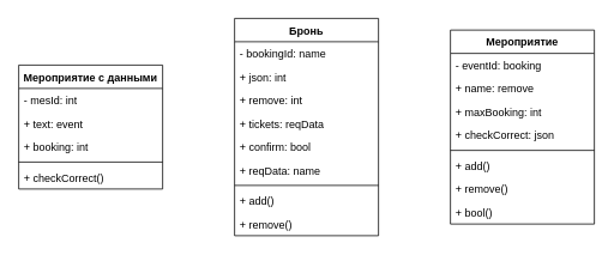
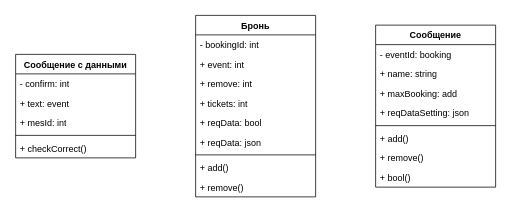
  <mxCell id="0" />
  <mxCell id="1" parent="0" />
- <mxCell id="2" value="Мероприятие" style="swimlane;fontStyle=1;align=center;verticalAlign=top;childLayout=stackLayout;horizontal=1;startSize=26;horizontalStack=0;resizeParent=1;resizeParentMax=0;resizeLast=0;collapsible=1;marginBottom=0;whiteSpace=wrap;html=1;" parent="1" vertex="1"><mxGeometry x="500" y="33" width="160" height="216" as="geometry" /></mxCell>
+ <mxCell id="2" value="Сообщение" style="swimlane;fontStyle=1;align=center;verticalAlign=top;childLayout=stackLayout;horizontal=1;startSize=26;horizontalStack=0;resizeParent=1;resizeParentMax=0;resizeLast=0;collapsible=1;marginBottom=0;whiteSpace=wrap;html=1;" parent="1" vertex="1"><mxGeometry x="500" y="33" width="160" height="216" as="geometry" /></mxCell>
  <mxCell id="3" value="- eventId: booking" style="text;strokeColor=none;fillColor=none;align=left;verticalAlign=top;spacingLeft=4;spacingRight=4;overflow=hidden;rotatable=0;points=[[0,0.5],[1,0.5]];portConstraint=eastwest;whiteSpace=wrap;html=1;" parent="2" vertex="1"><mxGeometry y="26" width="160" height="26" as="geometry" /></mxCell>
- <mxCell id="4" value="+ name: remove" style="text;strokeColor=none;fillColor=none;align=left;verticalAlign=top;spacingLeft=4;spacingRight=4;overflow=hidden;rotatable=0;points=[[0,0.5],[1,0.5]];portConstraint=eastwest;whiteSpace=wrap;html=1;" parent="2" vertex="1"><mxGeometry y="52" width="160" height="26" as="geometry" /></mxCell>
- <mxCell id="5" value="+ maxBooking: int" style="text;strokeColor=none;fillColor=none;align=left;verticalAlign=top;spacingLeft=4;spacingRight=4;overflow=hidden;rotatable=0;points=[[0,0.5],[1,0.5]];portConstraint=eastwest;whiteSpace=wrap;html=1;" parent="2" vertex="1"><mxGeometry y="78" width="160" height="26" as="geometry" /></mxCell>
- <mxCell id="6" value="+ checkCorrect: json" style="text;strokeColor=none;fillColor=none;align=left;verticalAlign=top;spacingLeft=4;spacingRight=4;overflow=hidden;rotatable=0;points=[[0,0.5],[1,0.5]];portConstraint=eastwest;whiteSpace=wrap;html=1;" parent="2" vertex="1"><mxGeometry y="104" width="160" height="26" as="geometry" /></mxCell>
+ <mxCell id="4" value="+ name: string" style="text;strokeColor=none;fillColor=none;align=left;verticalAlign=top;spacingLeft=4;spacingRight=4;overflow=hidden;rotatable=0;points=[[0,0.5],[1,0.5]];portConstraint=eastwest;whiteSpace=wrap;html=1;" parent="2" vertex="1"><mxGeometry y="52" width="160" height="26" as="geometry" /></mxCell>
+ <mxCell id="5" value="+ maxBooking: add" style="text;strokeColor=none;fillColor=none;align=left;verticalAlign=top;spacingLeft=4;spacingRight=4;overflow=hidden;rotatable=0;points=[[0,0.5],[1,0.5]];portConstraint=eastwest;whiteSpace=wrap;html=1;" parent="2" vertex="1"><mxGeometry y="78" width="160" height="26" as="geometry" /></mxCell>
+ <mxCell id="6" value="+ reqDataSetting: json" style="text;strokeColor=none;fillColor=none;align=left;verticalAlign=top;spacingLeft=4;spacingRight=4;overflow=hidden;rotatable=0;points=[[0,0.5],[1,0.5]];portConstraint=eastwest;whiteSpace=wrap;html=1;" parent="2" vertex="1"><mxGeometry y="104" width="160" height="26" as="geometry" /></mxCell>
  <mxCell id="7" value="" style="line;strokeWidth=1;fillColor=none;align=left;verticalAlign=middle;spacingTop=-1;spacingLeft=3;spacingRight=3;rotatable=0;labelPosition=right;points=[];portConstraint=eastwest;strokeColor=inherit;" parent="2" vertex="1"><mxGeometry y="130" width="160" height="8" as="geometry" /></mxCell>
  <mxCell id="8" value="+ add()" style="text;strokeColor=none;fillColor=none;align=left;verticalAlign=top;spacingLeft=4;spacingRight=4;overflow=hidden;rotatable=0;points=[[0,0.5],[1,0.5]];portConstraint=eastwest;whiteSpace=wrap;html=1;" parent="2" vertex="1"><mxGeometry y="138" width="160" height="26" as="geometry" /></mxCell>
  <mxCell id="9" value="+ remove()" style="text;strokeColor=none;fillColor=none;align=left;verticalAlign=top;spacingLeft=4;spacingRight=4;overflow=hidden;rotatable=0;points=[[0,0.5],[1,0.5]];portConstraint=eastwest;whiteSpace=wrap;html=1;" parent="2" vertex="1"><mxGeometry y="164" width="160" height="26" as="geometry" /></mxCell>
  <mxCell id="10" value="+ bool()" style="text;strokeColor=none;fillColor=none;align=left;verticalAlign=top;spacingLeft=4;spacingRight=4;overflow=hidden;rotatable=0;points=[[0,0.5],[1,0.5]];portConstraint=eastwest;whiteSpace=wrap;html=1;" parent="2" vertex="1"><mxGeometry y="190" width="160" height="26" as="geometry" /></mxCell>
- <mxCell id="11" value="Мероприятие с данными" style="swimlane;fontStyle=1;align=center;verticalAlign=top;childLayout=stackLayout;horizontal=1;startSize=26;horizontalStack=0;resizeParent=1;resizeParentMax=0;resizeLast=0;collapsible=1;marginBottom=0;whiteSpace=wrap;html=1;" parent="1" vertex="1"><mxGeometry x="20" y="72" width="160" height="138" as="geometry" /></mxCell>
- <mxCell id="12" value="- mesId: int" style="text;strokeColor=none;fillColor=none;align=left;verticalAlign=top;spacingLeft=4;spacingRight=4;overflow=hidden;rotatable=0;points=[[0,0.5],[1,0.5]];portConstraint=eastwest;whiteSpace=wrap;html=1;" parent="11" vertex="1"><mxGeometry y="26" width="160" height="26" as="geometry" /></mxCell>
+ <mxCell id="11" value="Сообщение с данными" style="swimlane;fontStyle=1;align=center;verticalAlign=top;childLayout=stackLayout;horizontal=1;startSize=26;horizontalStack=0;resizeParent=1;resizeParentMax=0;resizeLast=0;collapsible=1;marginBottom=0;whiteSpace=wrap;html=1;" parent="1" vertex="1"><mxGeometry x="20" y="72" width="160" height="138" as="geometry" /></mxCell>
+ <mxCell id="12" value="- confirm: int" style="text;strokeColor=none;fillColor=none;align=left;verticalAlign=top;spacingLeft=4;spacingRight=4;overflow=hidden;rotatable=0;points=[[0,0.5],[1,0.5]];portConstraint=eastwest;whiteSpace=wrap;html=1;" parent="11" vertex="1"><mxGeometry y="26" width="160" height="26" as="geometry" /></mxCell>
  <mxCell id="13" value="+ text: event" style="text;strokeColor=none;fillColor=none;align=left;verticalAlign=top;spacingLeft=4;spacingRight=4;overflow=hidden;rotatable=0;points=[[0,0.5],[1,0.5]];portConstraint=eastwest;whiteSpace=wrap;html=1;" parent="11" vertex="1"><mxGeometry y="52" width="160" height="26" as="geometry" /></mxCell>
- <mxCell id="14" value="+ booking: int" style="text;strokeColor=none;fillColor=none;align=left;verticalAlign=top;spacingLeft=4;spacingRight=4;overflow=hidden;rotatable=0;points=[[0,0.5],[1,0.5]];portConstraint=eastwest;whiteSpace=wrap;html=1;" parent="11" vertex="1"><mxGeometry y="78" width="160" height="26" as="geometry" /></mxCell>
+ <mxCell id="14" value="+ mesId: int" style="text;strokeColor=none;fillColor=none;align=left;verticalAlign=top;spacingLeft=4;spacingRight=4;overflow=hidden;rotatable=0;points=[[0,0.5],[1,0.5]];portConstraint=eastwest;whiteSpace=wrap;html=1;" parent="11" vertex="1"><mxGeometry y="78" width="160" height="26" as="geometry" /></mxCell>
  <mxCell id="15" value="" style="line;strokeWidth=1;fillColor=none;align=left;verticalAlign=middle;spacingTop=-1;spacingLeft=3;spacingRight=3;rotatable=0;labelPosition=right;points=[];portConstraint=eastwest;strokeColor=inherit;" parent="11" vertex="1"><mxGeometry y="104" width="160" height="8" as="geometry" /></mxCell>
  <mxCell id="16" value="+ checkCorrect()" style="text;strokeColor=none;fillColor=none;align=left;verticalAlign=top;spacingLeft=4;spacingRight=4;overflow=hidden;rotatable=0;points=[[0,0.5],[1,0.5]];portConstraint=eastwest;whiteSpace=wrap;html=1;" parent="11" vertex="1"><mxGeometry y="112" width="160" height="26" as="geometry" /></mxCell>
  <mxCell id="17" value="Бронь" style="swimlane;fontStyle=1;align=center;verticalAlign=top;childLayout=stackLayout;horizontal=1;startSize=26;horizontalStack=0;resizeParent=1;resizeParentMax=0;resizeLast=0;collapsible=1;marginBottom=0;whiteSpace=wrap;html=1;" parent="1" vertex="1"><mxGeometry x="260" y="20" width="160" height="242" as="geometry" /></mxCell>
- <mxCell id="18" value="- bookingId: name" style="text;strokeColor=none;fillColor=none;align=left;verticalAlign=top;spacingLeft=4;spacingRight=4;overflow=hidden;rotatable=0;points=[[0,0.5],[1,0.5]];portConstraint=eastwest;whiteSpace=wrap;html=1;" parent="17" vertex="1"><mxGeometry y="26" width="160" height="26" as="geometry" /></mxCell>
- <mxCell id="19" value="+ json: int" style="text;strokeColor=none;fillColor=none;align=left;verticalAlign=top;spacingLeft=4;spacingRight=4;overflow=hidden;rotatable=0;points=[[0,0.5],[1,0.5]];portConstraint=eastwest;whiteSpace=wrap;html=1;" parent="17" vertex="1"><mxGeometry y="52" width="160" height="26" as="geometry" /></mxCell>
+ <mxCell id="18" value="- bookingId: int" style="text;strokeColor=none;fillColor=none;align=left;verticalAlign=top;spacingLeft=4;spacingRight=4;overflow=hidden;rotatable=0;points=[[0,0.5],[1,0.5]];portConstraint=eastwest;whiteSpace=wrap;html=1;" parent="17" vertex="1"><mxGeometry y="26" width="160" height="26" as="geometry" /></mxCell>
+ <mxCell id="19" value="+ event: int" style="text;strokeColor=none;fillColor=none;align=left;verticalAlign=top;spacingLeft=4;spacingRight=4;overflow=hidden;rotatable=0;points=[[0,0.5],[1,0.5]];portConstraint=eastwest;whiteSpace=wrap;html=1;" parent="17" vertex="1"><mxGeometry y="52" width="160" height="26" as="geometry" /></mxCell>
  <mxCell id="20" value="+ remove: int" style="text;strokeColor=none;fillColor=none;align=left;verticalAlign=top;spacingLeft=4;spacingRight=4;overflow=hidden;rotatable=0;points=[[0,0.5],[1,0.5]];portConstraint=eastwest;whiteSpace=wrap;html=1;" parent="17" vertex="1"><mxGeometry y="78" width="160" height="26" as="geometry" /></mxCell>
- <mxCell id="21" value="+ tickets: reqData" style="text;strokeColor=none;fillColor=none;align=left;verticalAlign=top;spacingLeft=4;spacingRight=4;overflow=hidden;rotatable=0;points=[[0,0.5],[1,0.5]];portConstraint=eastwest;whiteSpace=wrap;html=1;" parent="17" vertex="1"><mxGeometry y="104" width="160" height="26" as="geometry" /></mxCell>
- <mxCell id="22" value="+ confirm: bool" style="text;strokeColor=none;fillColor=none;align=left;verticalAlign=top;spacingLeft=4;spacingRight=4;overflow=hidden;rotatable=0;points=[[0,0.5],[1,0.5]];portConstraint=eastwest;whiteSpace=wrap;html=1;" parent="17" vertex="1"><mxGeometry y="130" width="160" height="26" as="geometry" /></mxCell>
- <mxCell id="23" value="+ reqData: name" style="text;strokeColor=none;fillColor=none;align=left;verticalAlign=top;spacingLeft=4;spacingRight=4;overflow=hidden;rotatable=0;points=[[0,0.5],[1,0.5]];portConstraint=eastwest;whiteSpace=wrap;html=1;" parent="17" vertex="1"><mxGeometry y="156" width="160" height="26" as="geometry" /></mxCell>
+ <mxCell id="21" value="+ tickets: int" style="text;strokeColor=none;fillColor=none;align=left;verticalAlign=top;spacingLeft=4;spacingRight=4;overflow=hidden;rotatable=0;points=[[0,0.5],[1,0.5]];portConstraint=eastwest;whiteSpace=wrap;html=1;" parent="17" vertex="1"><mxGeometry y="104" width="160" height="26" as="geometry" /></mxCell>
+ <mxCell id="22" value="+ reqData: bool" style="text;strokeColor=none;fillColor=none;align=left;verticalAlign=top;spacingLeft=4;spacingRight=4;overflow=hidden;rotatable=0;points=[[0,0.5],[1,0.5]];portConstraint=eastwest;whiteSpace=wrap;html=1;" parent="17" vertex="1"><mxGeometry y="130" width="160" height="26" as="geometry" /></mxCell>
+ <mxCell id="23" value="+ reqData: json" style="text;strokeColor=none;fillColor=none;align=left;verticalAlign=top;spacingLeft=4;spacingRight=4;overflow=hidden;rotatable=0;points=[[0,0.5],[1,0.5]];portConstraint=eastwest;whiteSpace=wrap;html=1;" parent="17" vertex="1"><mxGeometry y="156" width="160" height="26" as="geometry" /></mxCell>
  <mxCell id="24" value="" style="line;strokeWidth=1;fillColor=none;align=left;verticalAlign=middle;spacingTop=-1;spacingLeft=3;spacingRight=3;rotatable=0;labelPosition=right;points=[];portConstraint=eastwest;strokeColor=inherit;" parent="17" vertex="1"><mxGeometry y="182" width="160" height="8" as="geometry" /></mxCell>
  <mxCell id="25" value="+ add()" style="text;strokeColor=none;fillColor=none;align=left;verticalAlign=top;spacingLeft=4;spacingRight=4;overflow=hidden;rotatable=0;points=[[0,0.5],[1,0.5]];portConstraint=eastwest;whiteSpace=wrap;html=1;" parent="17" vertex="1"><mxGeometry y="190" width="160" height="26" as="geometry" /></mxCell>
  <mxCell id="26" value="+ remove()" style="text;strokeColor=none;fillColor=none;align=left;verticalAlign=top;spacingLeft=4;spacingRight=4;overflow=hidden;rotatable=0;points=[[0,0.5],[1,0.5]];portConstraint=eastwest;whiteSpace=wrap;html=1;" parent="17" vertex="1"><mxGeometry y="216" width="160" height="26" as="geometry" /></mxCell>
